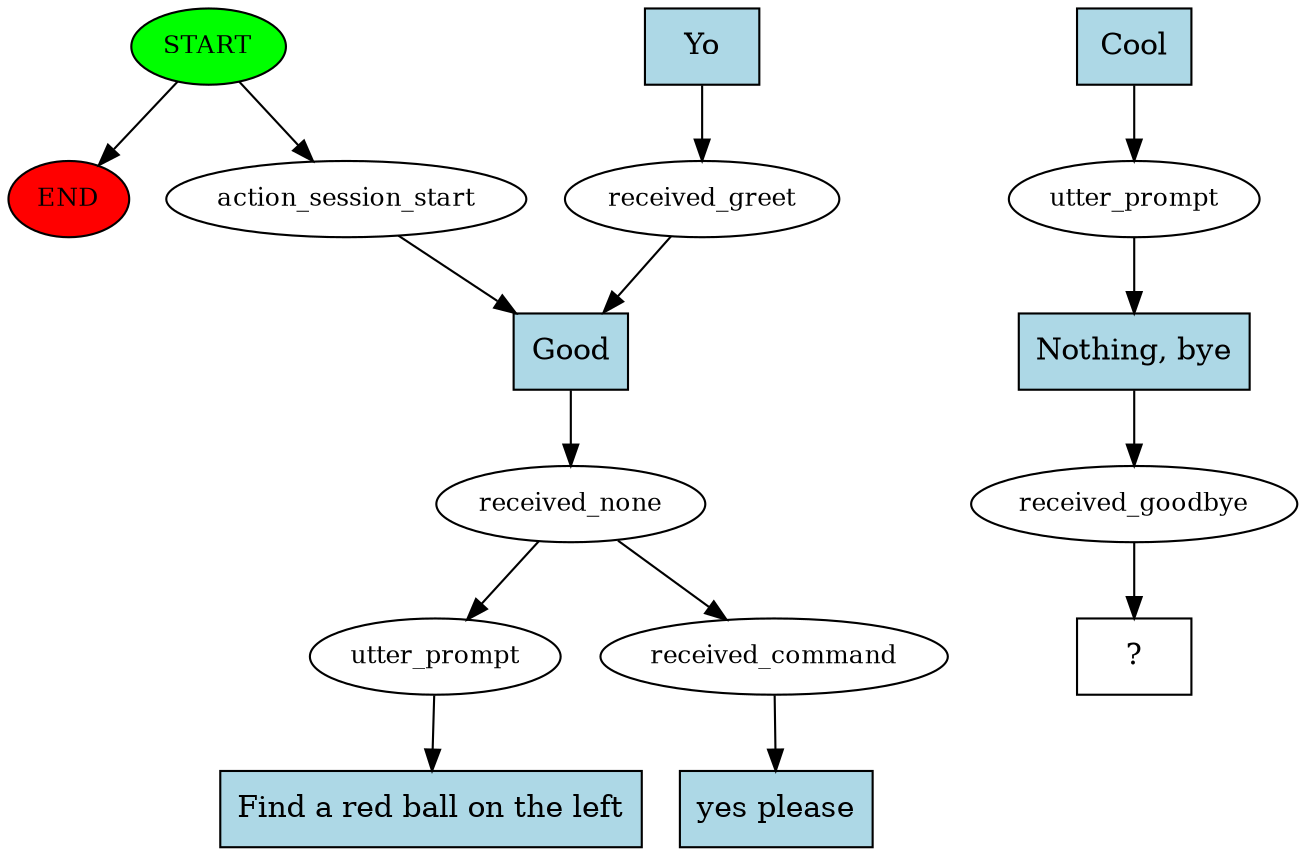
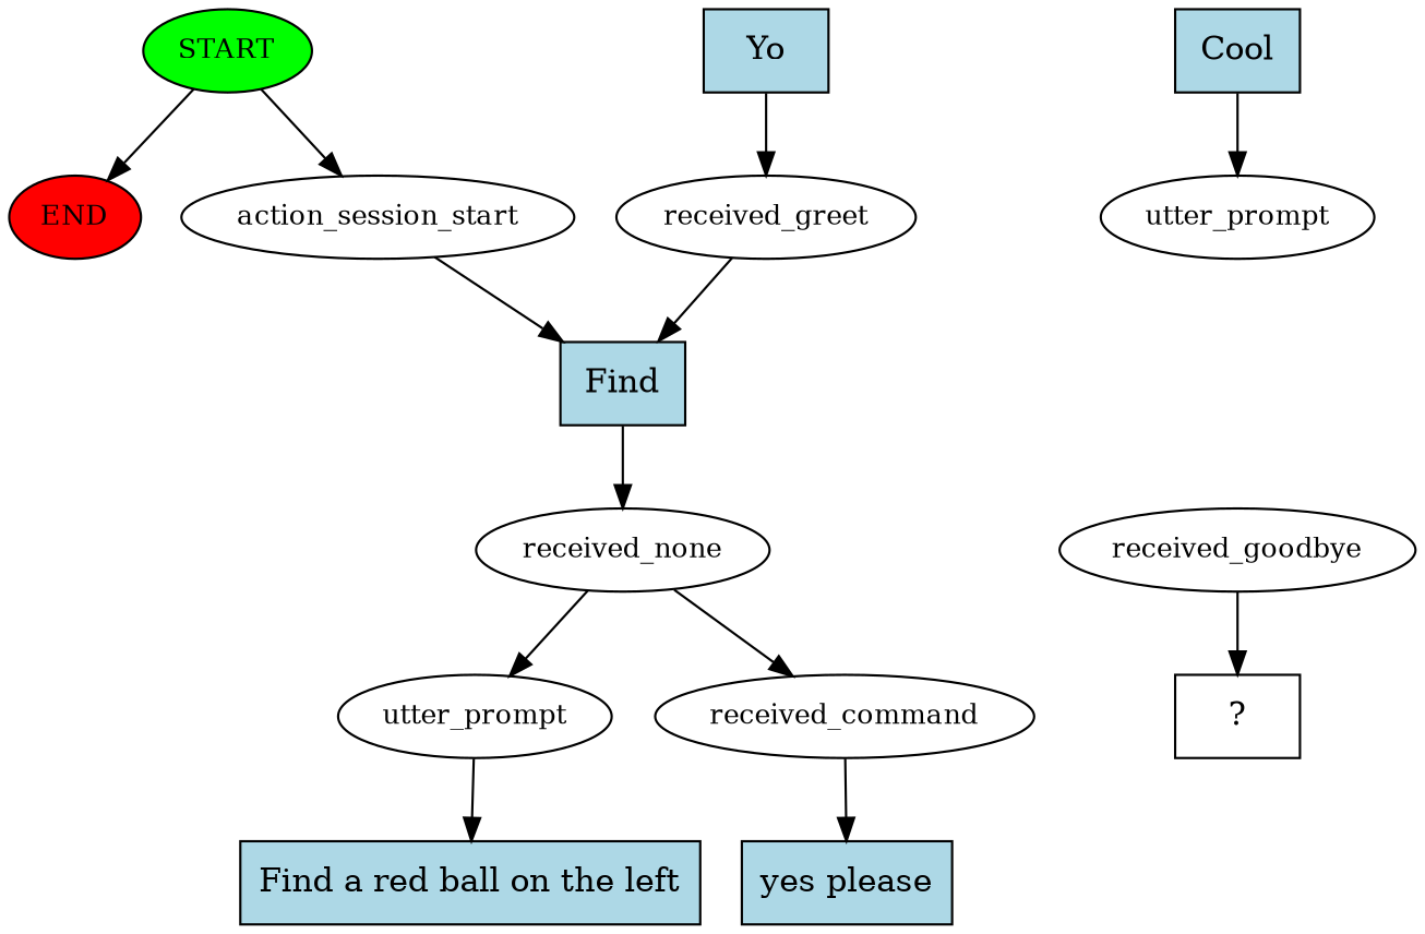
  digraph {
    node [fontsize=12]
    n1 [fillcolor=green label=START style=filled]
    n2 [fillcolor=red label=END style=filled]
    n3 [label=action_session_start]
-   n4 [fillcolor=lightblue label=Good shape=rect style=filled fontsize=""]
+   n4 [fillcolor=lightblue label=Find shape=rect style=filled fontsize=""]
    n5 [fillcolor=lightblue label=Yo shape=rect style=filled fontsize=""]
    n6 [label=received_greet]
    n7 [label=received_none]
    n8 [label=utter_prompt]
    n9 [label=received_command]
    n10 [fillcolor=lightblue label="Find a red ball on the left" shape=rect style=filled fontsize=""]
    n11 [fillcolor=lightblue label="yes please" shape=rect style=filled fontsize=""]
    n12 [fillcolor=lightblue label=Cool shape=rect style=filled fontsize=""]
    n13 [label=utter_prompt]
-   n14 [fillcolor=lightblue label="Nothing, bye" shape=rect style=filled fontsize=""]
    n15 [label=received_goodbye]
    n16 [label="  ?  " shape=rect fontsize=""]
    n1 -> n2
    n1 -> n3
    n3 -> n4
    n4 -> n7
    n5 -> n6
    n6 -> n4
    n7 -> n8
    n7 -> n9
    n8 -> n10
    n9 -> n11
    n12 -> n13
-   n13 -> n14
-   n14 -> n15
    n15 -> n16
  }
